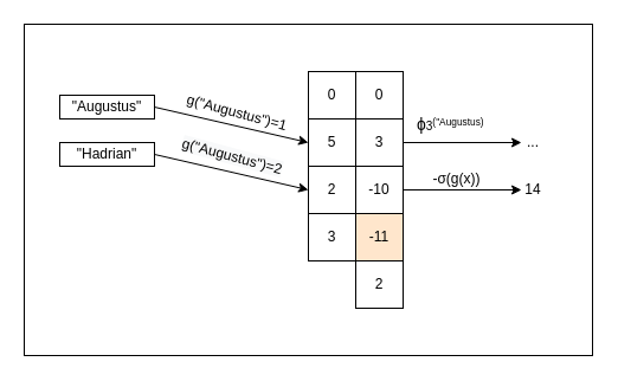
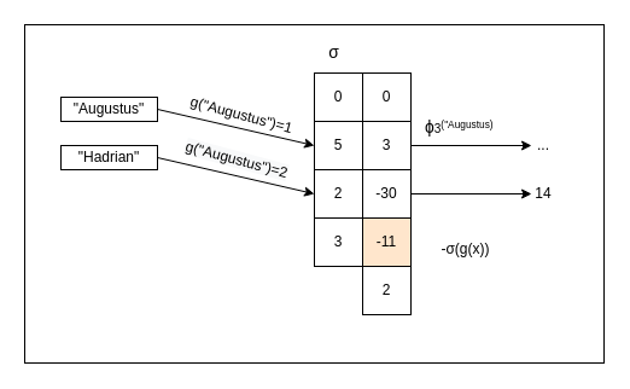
  <mxCell id="0" />
  <mxCell id="1" parent="0" />
  <mxCell id="2" value="" style="rounded=0;whiteSpace=wrap;html=1;labelBackgroundColor=#FFFFFF;fontFamily=Helvetica;fontColor=#000000;fillColor=none;" vertex="1" parent="1"><mxGeometry x="20" y="20" width="480" height="280" as="geometry" /></mxCell>
  <mxCell id="3" value="&quot;Augustus&quot;" style="rounded=0;whiteSpace=wrap;html=1;" vertex="1" parent="1"><mxGeometry x="50" y="80" width="80" height="20" as="geometry" /></mxCell>
  <mxCell id="4" value="0" style="rounded=0;whiteSpace=wrap;html=1;" vertex="1" parent="1"><mxGeometry x="260" y="60" width="40" height="40" as="geometry" /></mxCell>
  <mxCell id="5" value="5" style="rounded=0;whiteSpace=wrap;html=1;" vertex="1" parent="1"><mxGeometry x="260" y="100" width="40" height="40" as="geometry" /></mxCell>
  <mxCell id="6" value="2" style="rounded=0;whiteSpace=wrap;html=1;" vertex="1" parent="1"><mxGeometry x="260" y="140" width="40" height="40" as="geometry" /></mxCell>
  <mxCell id="7" value="3" style="rounded=0;whiteSpace=wrap;html=1;" vertex="1" parent="1"><mxGeometry x="260" y="180" width="40" height="40" as="geometry" /></mxCell>
+ <mxCell id="8" value="&lt;span id=&quot;MathJax-Element-49-Frame&quot; class=&quot;mjx-chtml MathJax_CHTML&quot; tabindex=&quot;0&quot; style=&quot;font-size: 116% ; position: relative&quot;&gt;&lt;span id=&quot;MJXc-Node-451&quot; class=&quot;mjx-math&quot;&gt;&lt;span id=&quot;MJXc-Node-452&quot; class=&quot;mjx-mrow&quot;&gt;&lt;span id=&quot;MJXc-Node-458&quot; class=&quot;mjx-mrow MJXc-space3&quot;&gt;&lt;span id=&quot;MJXc-Node-460&quot; class=&quot;mjx-mtable&quot; style=&quot;vertical-align: -1.082em ; padding: 0px 0.167em&quot;&gt;&lt;span class=&quot;mjx-table&quot;&gt;&lt;span id=&quot;MJXc-Node-492&quot; class=&quot;mjx-mtr&quot; style=&quot;height: 1.275em&quot;&gt;&lt;span id=&quot;MJXc-Node-493&quot; class=&quot;mjx-mtd&quot; style=&quot;padding: 0.2em 0.5em 0px 0px ; text-align: left&quot;&gt;&lt;span id=&quot;MJXc-Node-494&quot; class=&quot;mjx-mrow&quot; style=&quot;margin-top: -0.2em&quot;&gt;&lt;span id=&quot;MJXc-Node-495&quot; class=&quot;mjx-texatom&quot;&gt;&lt;span id=&quot;MJXc-Node-496&quot; class=&quot;mjx-mrow&quot;&gt;&lt;span id=&quot;MJXc-Node-497&quot; class=&quot;mjx-mo&quot;&gt;&lt;span class=&quot;mjx-char MJXc-TeX-math-I&quot; style=&quot;padding-top: 0.198em ; padding-bottom: 0.276em&quot;&gt;σ&lt;/span&gt;&lt;/span&gt;&lt;/span&gt;&lt;/span&gt;&lt;/span&gt;&lt;/span&gt;&lt;/span&gt;&lt;/span&gt;&lt;/span&gt;&lt;/span&gt;&lt;/span&gt;&lt;/span&gt;&lt;/span&gt;" style="text;html=1;strokeColor=none;fillColor=none;align=center;verticalAlign=middle;whiteSpace=wrap;rounded=0;" vertex="1" parent="1"><mxGeometry x="250" y="20" width="60" height="30" as="geometry" /></mxCell>
  <mxCell id="9" value="0" style="rounded=0;whiteSpace=wrap;html=1;" vertex="1" parent="1"><mxGeometry x="300" y="60" width="40" height="40" as="geometry" /></mxCell>
  <mxCell id="10" value="3" style="rounded=0;whiteSpace=wrap;html=1;" vertex="1" parent="1"><mxGeometry x="300" y="100" width="40" height="40" as="geometry" /></mxCell>
- <mxCell id="11" value="-10" style="rounded=0;whiteSpace=wrap;html=1;" vertex="1" parent="1"><mxGeometry x="300" y="140" width="40" height="40" as="geometry" /></mxCell>
+ <mxCell id="11" value="-30" style="rounded=0;whiteSpace=wrap;html=1;" vertex="1" parent="1"><mxGeometry x="300" y="140" width="40" height="40" as="geometry" /></mxCell>
  <mxCell id="12" value="-11" style="rounded=0;whiteSpace=wrap;html=1;fillColor=#ffe6cc;" vertex="1" parent="1"><mxGeometry x="300" y="180" width="40" height="40" as="geometry" /></mxCell>
  <mxCell id="13" value="2" style="rounded=0;whiteSpace=wrap;html=1;" vertex="1" parent="1"><mxGeometry x="300" y="220" width="40" height="40" as="geometry" /></mxCell>
  <mxCell id="14" value="" style="endArrow=classic;html=1;rounded=0;exitX=1;exitY=0.5;exitDx=0;exitDy=0;entryX=0;entryY=0.5;entryDx=0;entryDy=0;" edge="1" parent="1" source="3" target="5"><mxGeometry width="50" height="50" relative="1" as="geometry"><mxPoint x="320" y="440" as="sourcePoint" /><mxPoint x="190" y="110" as="targetPoint" /></mxGeometry></mxCell>
  <mxCell id="15" value="g(&quot;Augustus&quot;)=1" style="text;html=1;strokeColor=none;fillColor=none;align=center;verticalAlign=middle;whiteSpace=wrap;rounded=0;rotation=15;" vertex="1" parent="1"><mxGeometry x="170" y="80" width="60" height="30" as="geometry" /></mxCell>
  <mxCell id="16" value="" style="endArrow=classic;html=1;rounded=0;exitX=1;exitY=0.5;exitDx=0;exitDy=0;" edge="1" parent="1" source="10"><mxGeometry width="50" height="50" relative="1" as="geometry"><mxPoint x="320" y="440" as="sourcePoint" /><mxPoint x="440" y="120" as="targetPoint" /></mxGeometry></mxCell>
  <mxCell id="17" value="&lt;span id=&quot;MathJax-Element-31-Frame&quot; class=&quot;mjx-chtml MathJax_CHTML&quot; tabindex=&quot;0&quot; style=&quot;position: relative&quot;&gt;&lt;span id=&quot;MJXc-Node-273&quot; class=&quot;mjx-math&quot;&gt;&lt;span id=&quot;MJXc-Node-274&quot; class=&quot;mjx-mrow&quot;&gt;&lt;span id=&quot;MJXc-Node-282&quot; class=&quot;mjx-msubsup&quot;&gt;&lt;span class=&quot;mjx-base&quot;&gt;&lt;span id=&quot;MJXc-Node-283&quot; class=&quot;mjx-mi&quot;&gt;&lt;span class=&quot;mjx-char MJXc-TeX-math-I&quot; style=&quot;padding-top: 0.472em ; padding-bottom: 0.472em&quot;&gt;&lt;span style=&quot;font-size: 116%&quot;&gt;ϕ&lt;/span&gt;&lt;font size=&quot;1&quot;&gt;3&lt;sup&gt;(&quot;Augustus)&lt;/sup&gt;&lt;/font&gt;&lt;/span&gt;&lt;/span&gt;&lt;/span&gt;&lt;/span&gt;&lt;/span&gt;&lt;/span&gt;&lt;/span&gt;" style="text;whiteSpace=wrap;html=1;" vertex="1" parent="1"><mxGeometry x="350" y="90" width="90" height="30" as="geometry" /></mxCell>
  <mxCell id="18" value="&quot;Hadrian&quot;" style="rounded=0;whiteSpace=wrap;html=1;" vertex="1" parent="1"><mxGeometry x="50" y="120" width="80" height="20" as="geometry" /></mxCell>
  <mxCell id="19" value="" style="endArrow=classic;html=1;rounded=0;exitX=1;exitY=0.5;exitDx=0;exitDy=0;entryX=0;entryY=0.5;entryDx=0;entryDy=0;" edge="1" parent="1" source="18" target="6"><mxGeometry width="50" height="50" relative="1" as="geometry"><mxPoint x="330" y="470" as="sourcePoint" /><mxPoint x="380" y="420" as="targetPoint" /></mxGeometry></mxCell>
  <mxCell id="20" value="&lt;span style=&quot;color: rgb(0 , 0 , 0) ; font-family: &amp;#34;helvetica&amp;#34; ; font-size: 12px ; font-style: normal ; font-weight: 400 ; letter-spacing: normal ; text-align: center ; text-indent: 0px ; text-transform: none ; word-spacing: 0px ; background-color: rgb(248 , 249 , 250) ; display: inline ; float: none&quot;&gt;g(&quot;Augustus&quot;)=2&lt;/span&gt;" style="text;whiteSpace=wrap;html=1;rotation=15;" vertex="1" parent="1"><mxGeometry x="150" y="120" width="110" height="30" as="geometry" /></mxCell>
  <mxCell id="21" value="" style="endArrow=classic;html=1;rounded=0;exitX=1;exitY=0.5;exitDx=0;exitDy=0;" edge="1" parent="1" source="11"><mxGeometry width="50" height="50" relative="1" as="geometry"><mxPoint x="330" y="470" as="sourcePoint" /><mxPoint x="440" y="160" as="targetPoint" /></mxGeometry></mxCell>
  <mxCell id="22" value="14" style="text;html=1;strokeColor=none;fillColor=none;align=center;verticalAlign=middle;whiteSpace=wrap;rounded=0;" vertex="1" parent="1"><mxGeometry x="420" y="145" width="60" height="30" as="geometry" /></mxCell>
- <mxCell id="23" value="&lt;div style=&quot;line-height: 18px&quot;&gt;&lt;span style=&quot;background-color: rgb(255 , 255 , 255)&quot;&gt;-σ(g(x))&lt;/span&gt;&lt;/div&gt;" style="text;html=1;align=center;verticalAlign=middle;resizable=0;points=[];autosize=1;strokeColor=none;fillColor=none;" vertex="1" parent="1"><mxGeometry x="355" y="140" width="60" height="20" as="geometry" /></mxCell>
+ <mxCell id="23" value="&lt;div style=&quot;line-height: 18px&quot;&gt;&lt;span style=&quot;background-color: rgb(255 , 255 , 255)&quot;&gt;-σ(g(x))&lt;/span&gt;&lt;/div&gt;" style="text;html=1;align=center;verticalAlign=middle;resizable=0;points=[];autosize=1;strokeColor=none;fillColor=none;" vertex="1" parent="1"><mxGeometry x="355" y="195" width="60" height="20" as="geometry" /></mxCell>
  <mxCell id="24" value="..." style="text;html=1;strokeColor=none;fillColor=none;align=center;verticalAlign=middle;whiteSpace=wrap;rounded=0;labelBackgroundColor=#FFFFFF;fontFamily=Helvetica;fontColor=#000000;" vertex="1" parent="1"><mxGeometry x="440" y="105" width="20" height="30" as="geometry" /></mxCell>
